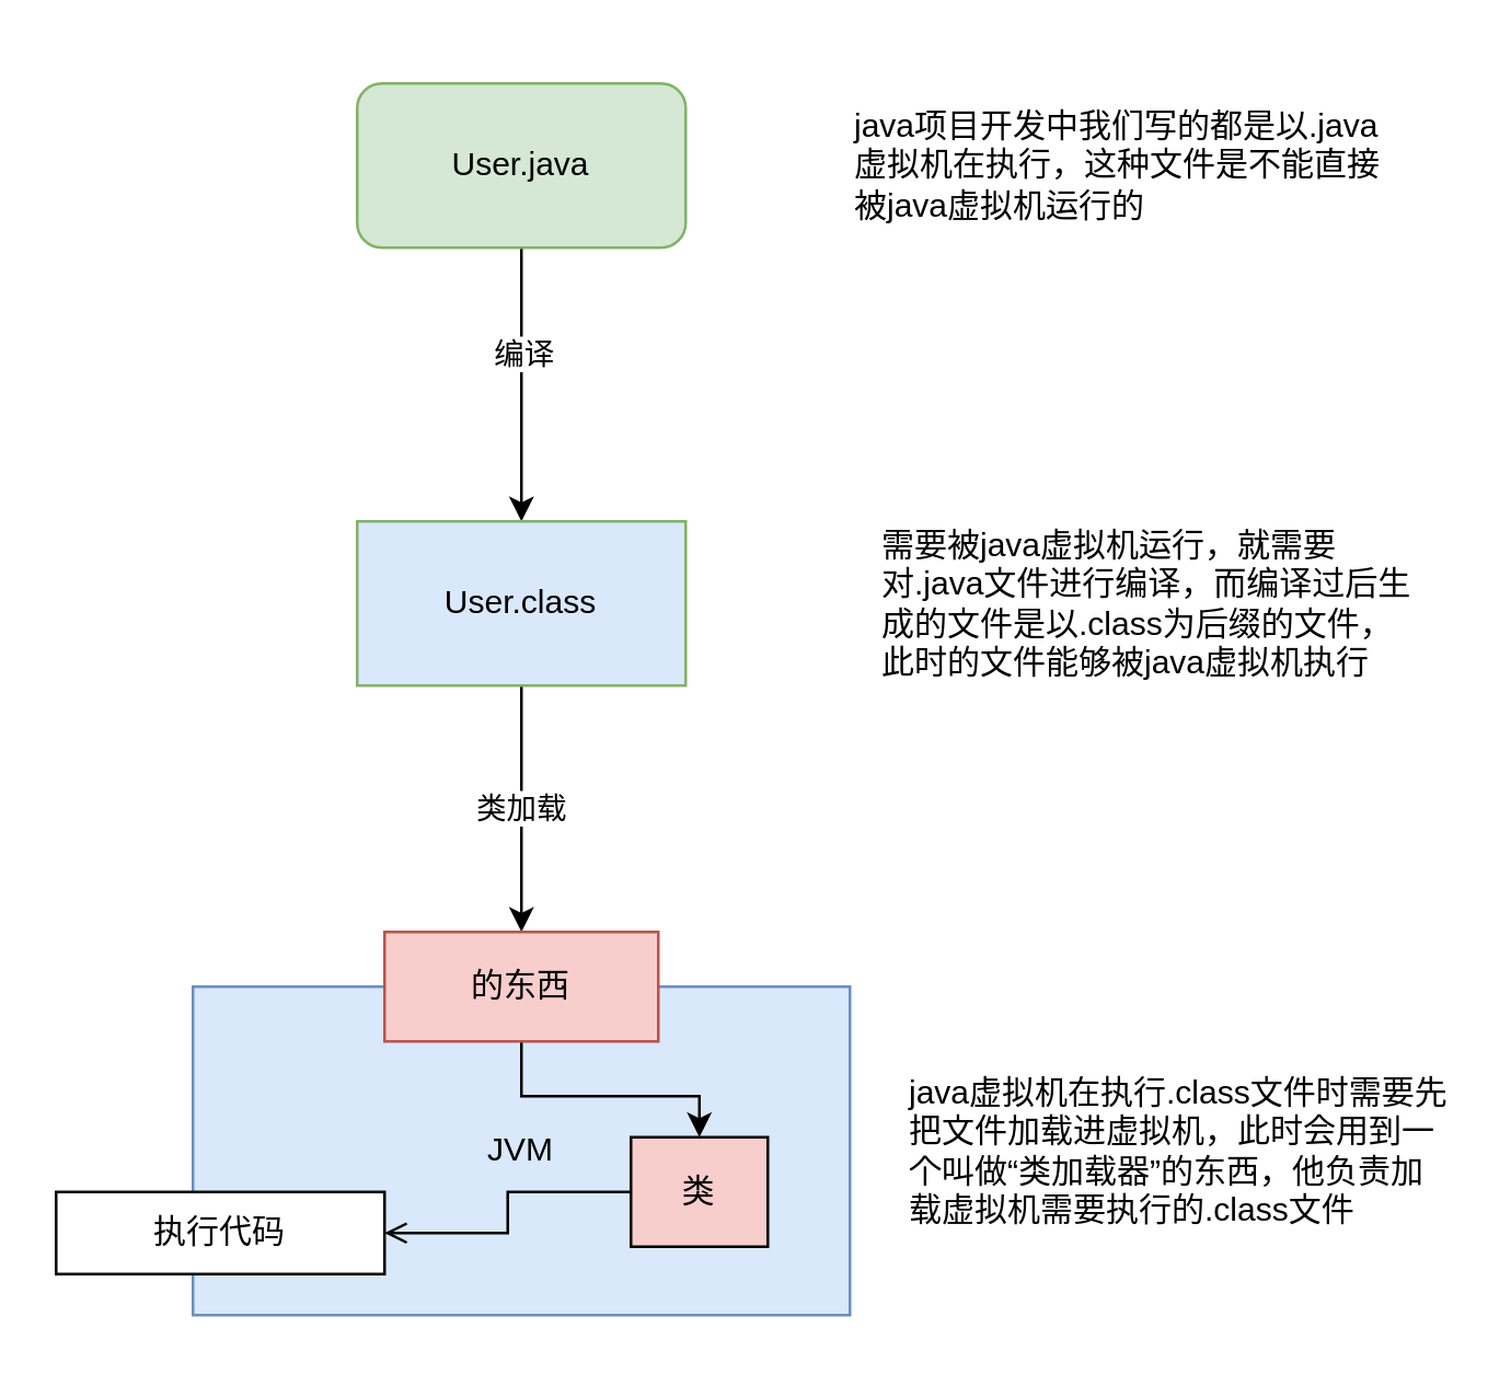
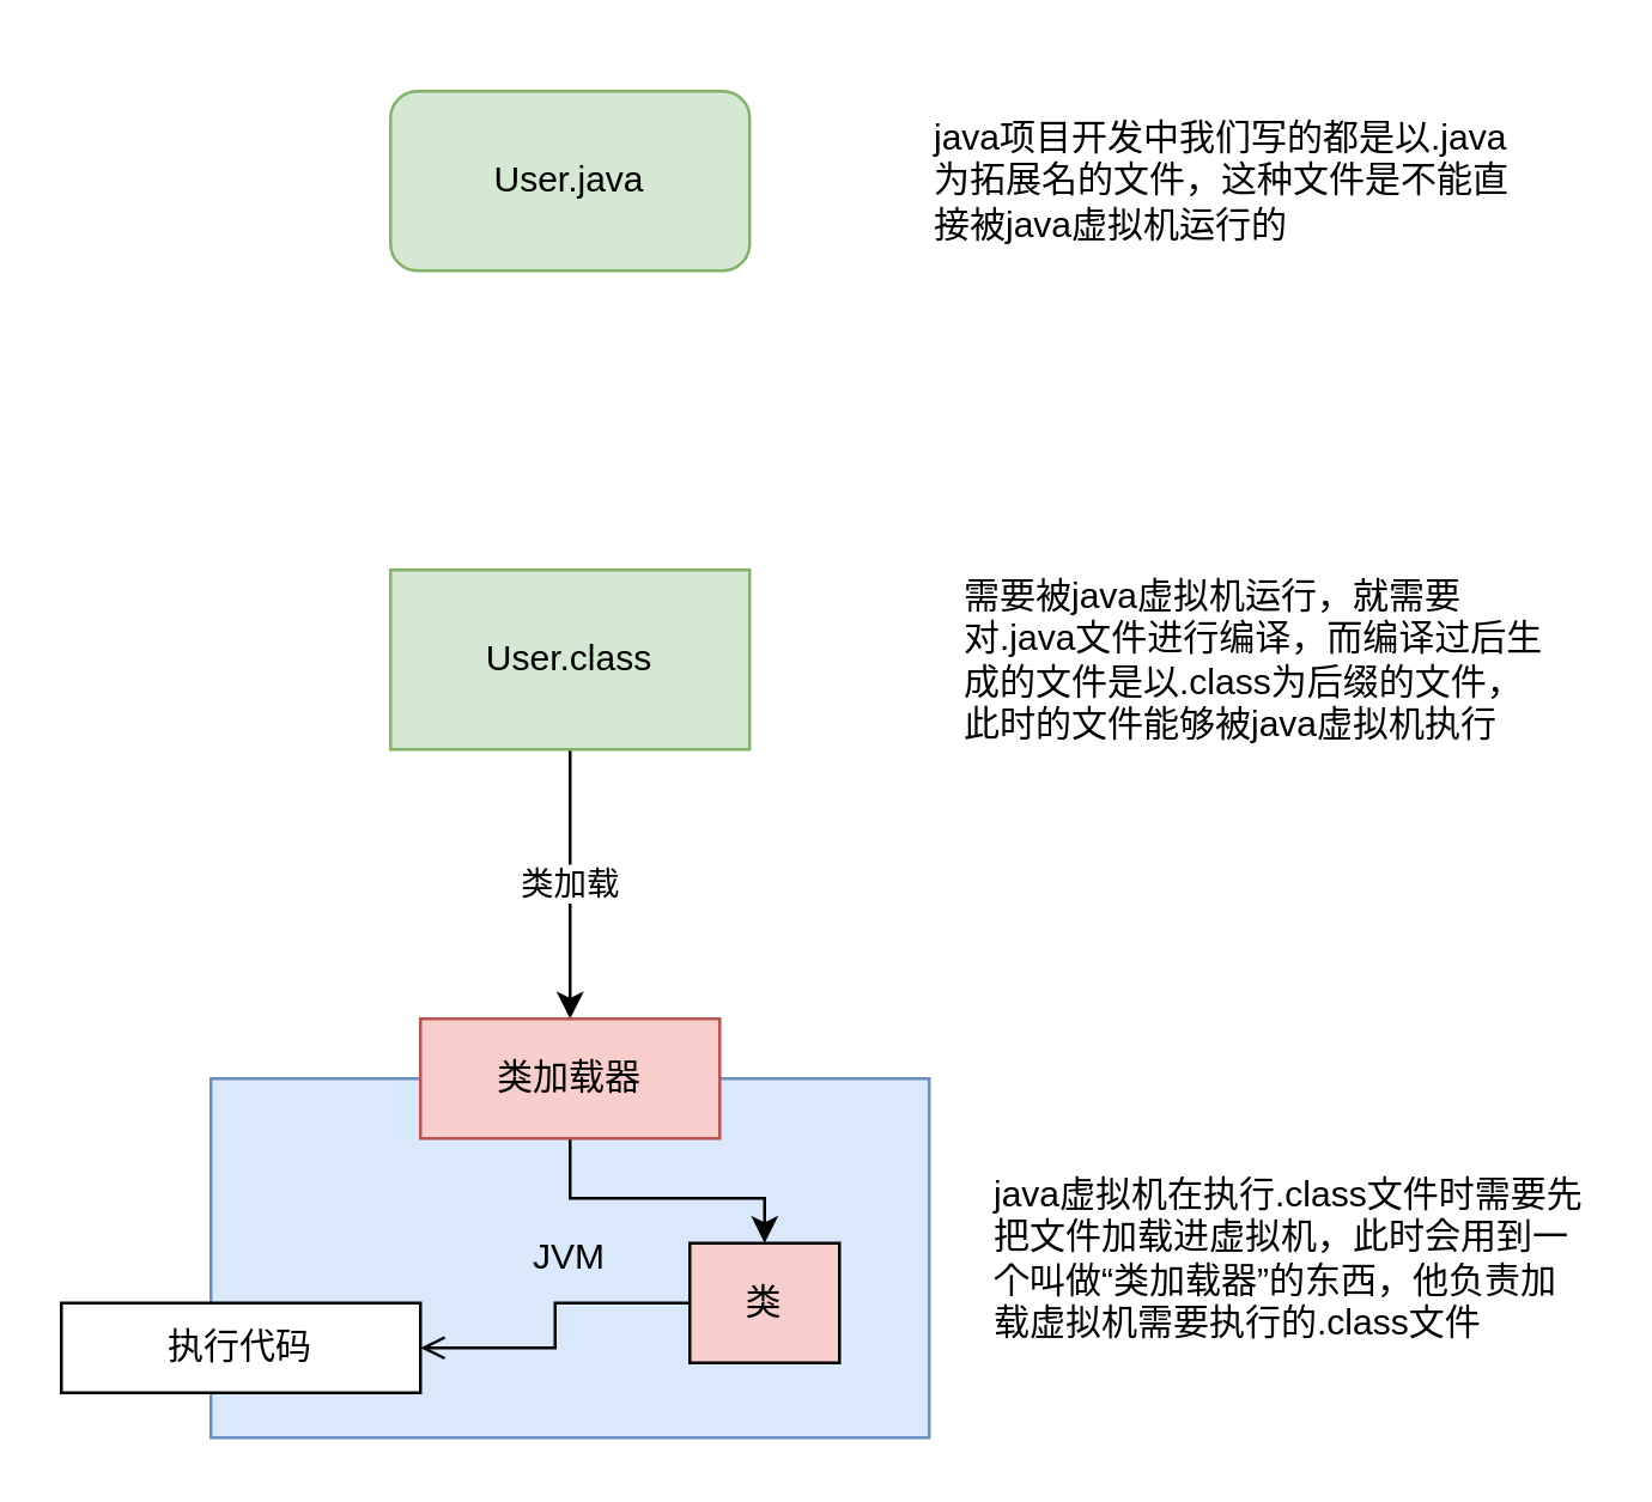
  <mxCell id="0" />
  <mxCell id="1" parent="0" />
- <mxCell id="2" style="edgeStyle=orthogonalEdgeStyle;rounded=0;orthogonalLoop=1;jettySize=auto;html=1;" edge="1" parent="1" source="4" target="6"><mxGeometry relative="1" as="geometry" /></mxCell>
- <mxCell id="3" value="编译" style="edgeLabel;html=1;align=center;verticalAlign=middle;resizable=0;points=[];" vertex="1" connectable="0" parent="2"><mxGeometry x="-0.24" relative="1" as="geometry"><mxPoint as="offset" /></mxGeometry></mxCell>
  <mxCell id="4" value="User.java" style="whiteSpace=wrap;html=1;fillColor=#d5e8d4;strokeColor=#82b366;rounded=1;" vertex="1" parent="1"><mxGeometry x="130" y="30" width="120" height="60" as="geometry" /></mxCell>
  <mxCell id="5" value="类加载" style="edgeStyle=orthogonalEdgeStyle;rounded=0;orthogonalLoop=1;jettySize=auto;html=1;entryX=0.5;entryY=0;entryDx=0;entryDy=0;" edge="1" parent="1" source="6" target="9"><mxGeometry relative="1" as="geometry" /></mxCell>
- <mxCell id="6" value="User.class" style="rounded=0;whiteSpace=wrap;html=1;fillColor=#dae8fc;strokeColor=#82b366;" vertex="1" parent="1"><mxGeometry x="130" y="190" width="120" height="60" as="geometry" /></mxCell>
+ <mxCell id="6" value="User.class" style="rounded=0;whiteSpace=wrap;html=1;fillColor=#d5e8d4;strokeColor=#82b366;" vertex="1" parent="1"><mxGeometry x="130" y="190" width="120" height="60" as="geometry" /></mxCell>
  <mxCell id="7" value="JVM" style="rounded=0;whiteSpace=wrap;html=1;fillColor=#dae8fc;strokeColor=#6c8ebf;" vertex="1" parent="1"><mxGeometry x="70" y="360" width="240" height="120" as="geometry" /></mxCell>
  <mxCell id="8" style="edgeStyle=orthogonalEdgeStyle;rounded=0;orthogonalLoop=1;jettySize=auto;html=1;entryX=0.5;entryY=0;entryDx=0;entryDy=0;" edge="1" parent="1" source="9" target="14"><mxGeometry relative="1" as="geometry" /></mxCell>
- <mxCell id="9" value="的东西" style="rounded=0;whiteSpace=wrap;html=1;fillColor=#f8cecc;strokeColor=#b85450;" vertex="1" parent="1"><mxGeometry x="140" y="340" width="100" height="40" as="geometry" /></mxCell>
- <mxCell id="10" value="java项目开发中我们写的都是以.java虚拟机在执行，这种文件是不能直接被java虚拟机运行的" style="text;html=1;strokeColor=none;fillColor=none;align=left;verticalAlign=middle;whiteSpace=wrap;rounded=0;" vertex="1" parent="1"><mxGeometry x="310" y="20" width="200" height="80" as="geometry" /></mxCell>
+ <mxCell id="9" value="类加载器" style="rounded=0;whiteSpace=wrap;html=1;fillColor=#f8cecc;strokeColor=#b85450;" vertex="1" parent="1"><mxGeometry x="140" y="340" width="100" height="40" as="geometry" /></mxCell>
+ <mxCell id="10" value="java项目开发中我们写的都是以.java为拓展名的文件，这种文件是不能直接被java虚拟机运行的" style="text;html=1;strokeColor=none;fillColor=none;align=left;verticalAlign=middle;whiteSpace=wrap;rounded=0;" vertex="1" parent="1"><mxGeometry x="310" y="20" width="200" height="80" as="geometry" /></mxCell>
  <mxCell id="11" value="需要被java虚拟机运行，就需要对.java文件进行编译，而编译过后生成的文件是以.class为后缀的文件，此时的文件能够被java虚拟机执行" style="text;html=1;strokeColor=none;fillColor=none;align=left;verticalAlign=middle;whiteSpace=wrap;rounded=0;" vertex="1" parent="1"><mxGeometry x="320" y="180" width="200" height="80" as="geometry" /></mxCell>
  <mxCell id="12" value="java虚拟机在执行.class文件时需要先把文件加载进虚拟机，此时会用到一个叫做“类加载器”的东西，他负责加载虚拟机需要执行的.class文件" style="text;html=1;strokeColor=none;fillColor=none;align=left;verticalAlign=middle;whiteSpace=wrap;rounded=0;" vertex="1" parent="1"><mxGeometry x="330" y="380" width="200" height="80" as="geometry" /></mxCell>
  <mxCell id="13" style="edgeStyle=orthogonalEdgeStyle;rounded=0;orthogonalLoop=1;jettySize=auto;html=1;endArrow=open;" edge="1" parent="1" source="14" target="15"><mxGeometry relative="1" as="geometry" /></mxCell>
  <mxCell id="14" value="类" style="rounded=0;whiteSpace=wrap;html=1;fillColor=#f8cecc;" vertex="1" parent="1"><mxGeometry x="230" y="415" width="50" height="40" as="geometry" /></mxCell>
  <mxCell id="15" value="执行代码" style="rounded=0;whiteSpace=wrap;html=1;" vertex="1" parent="1"><mxGeometry x="20" y="435" width="120" height="30" as="geometry" /></mxCell>
